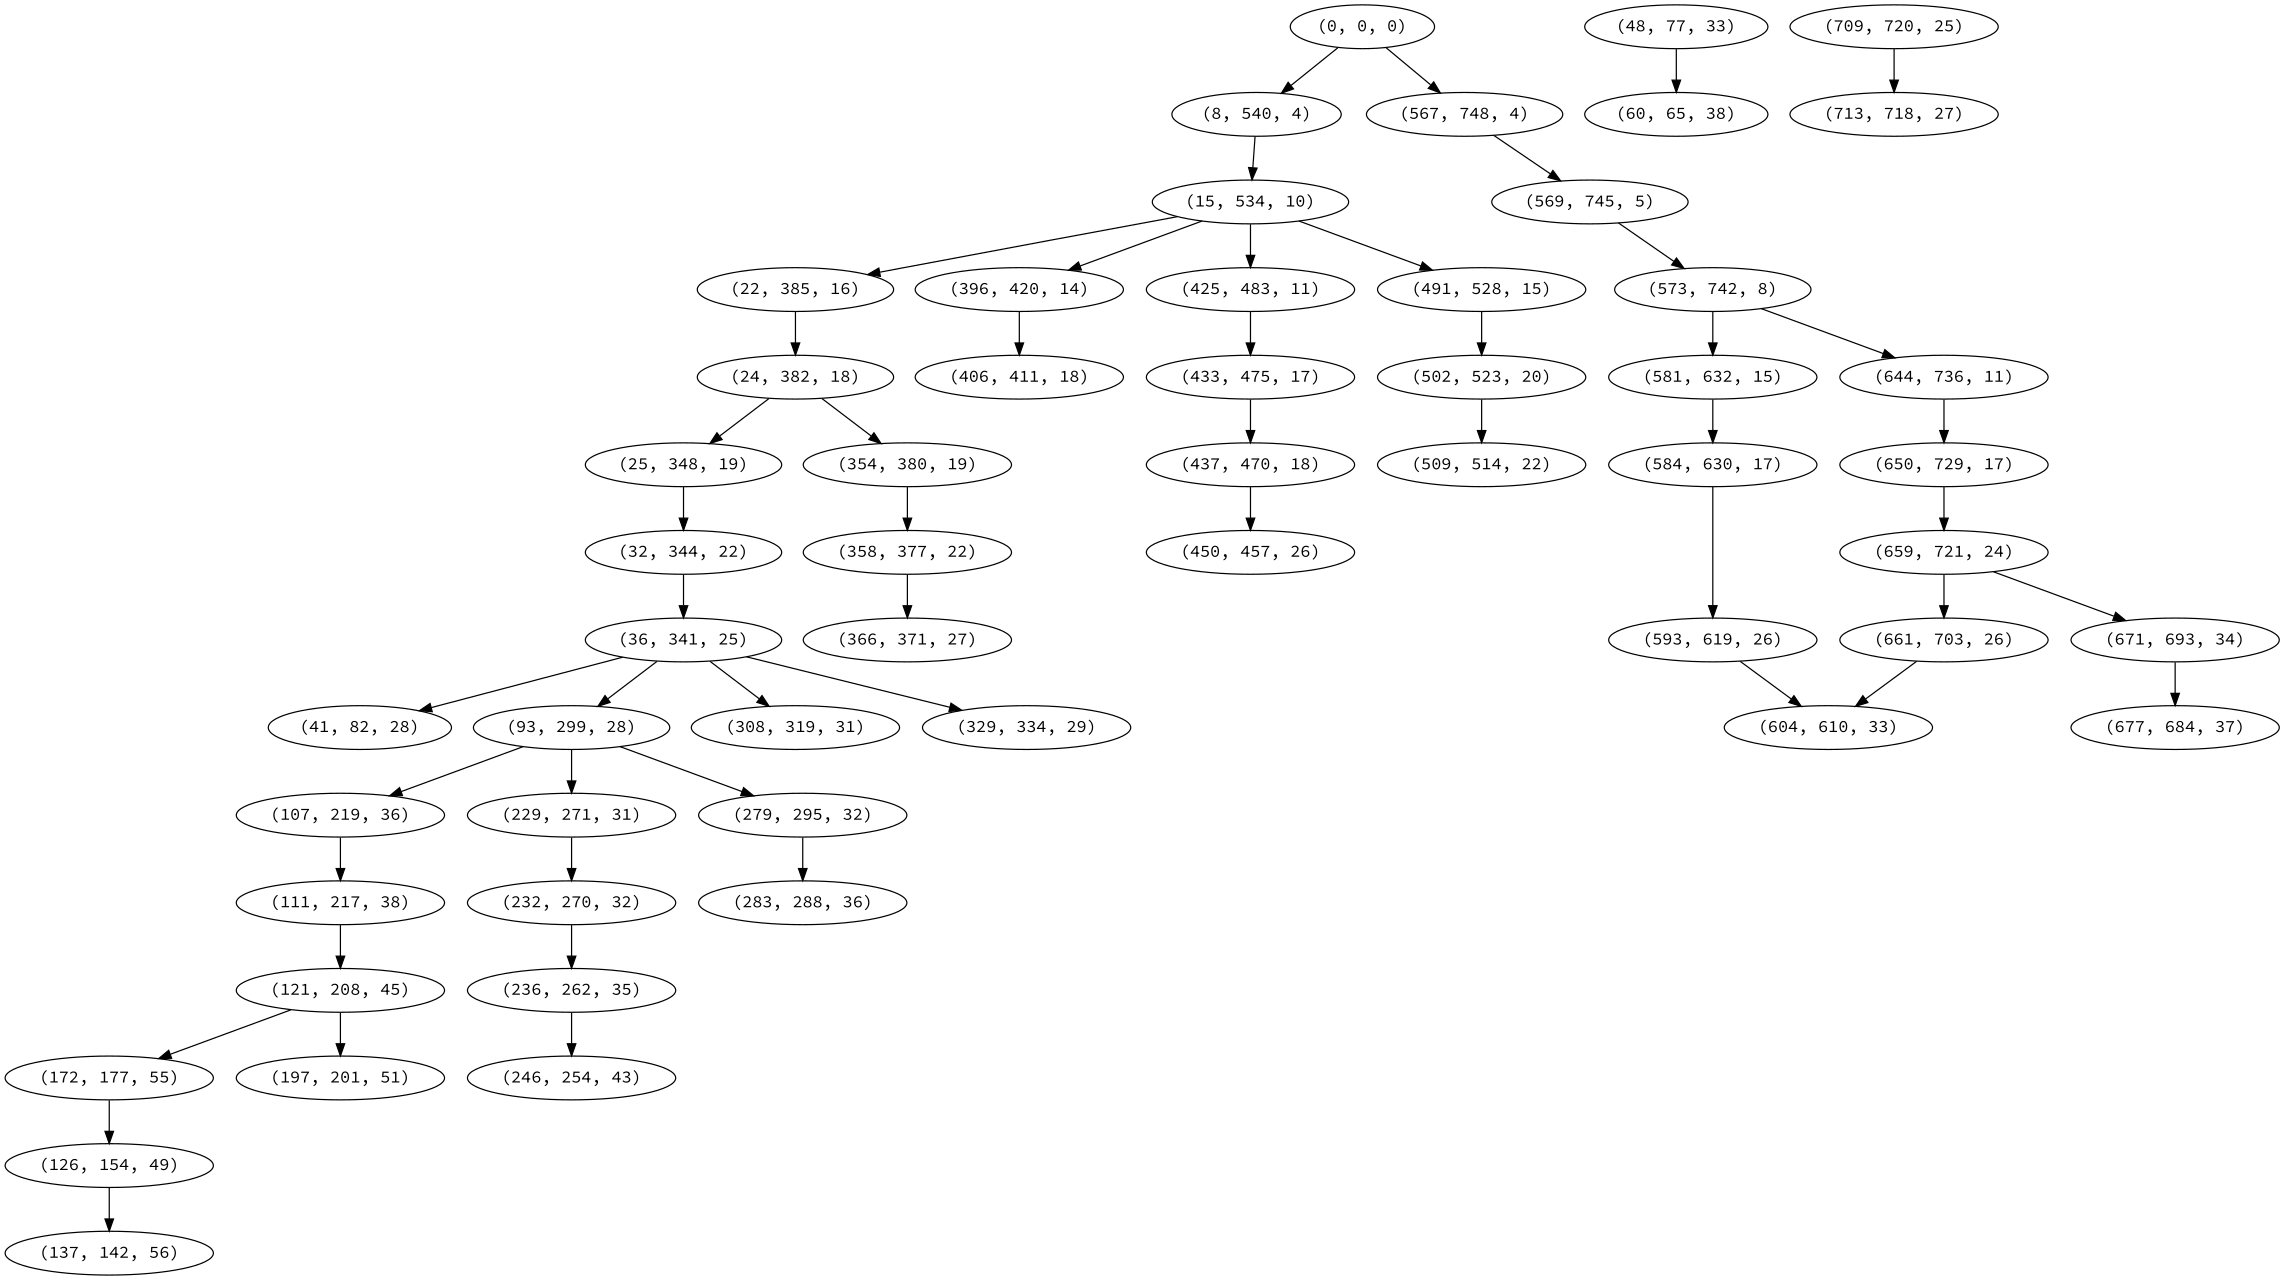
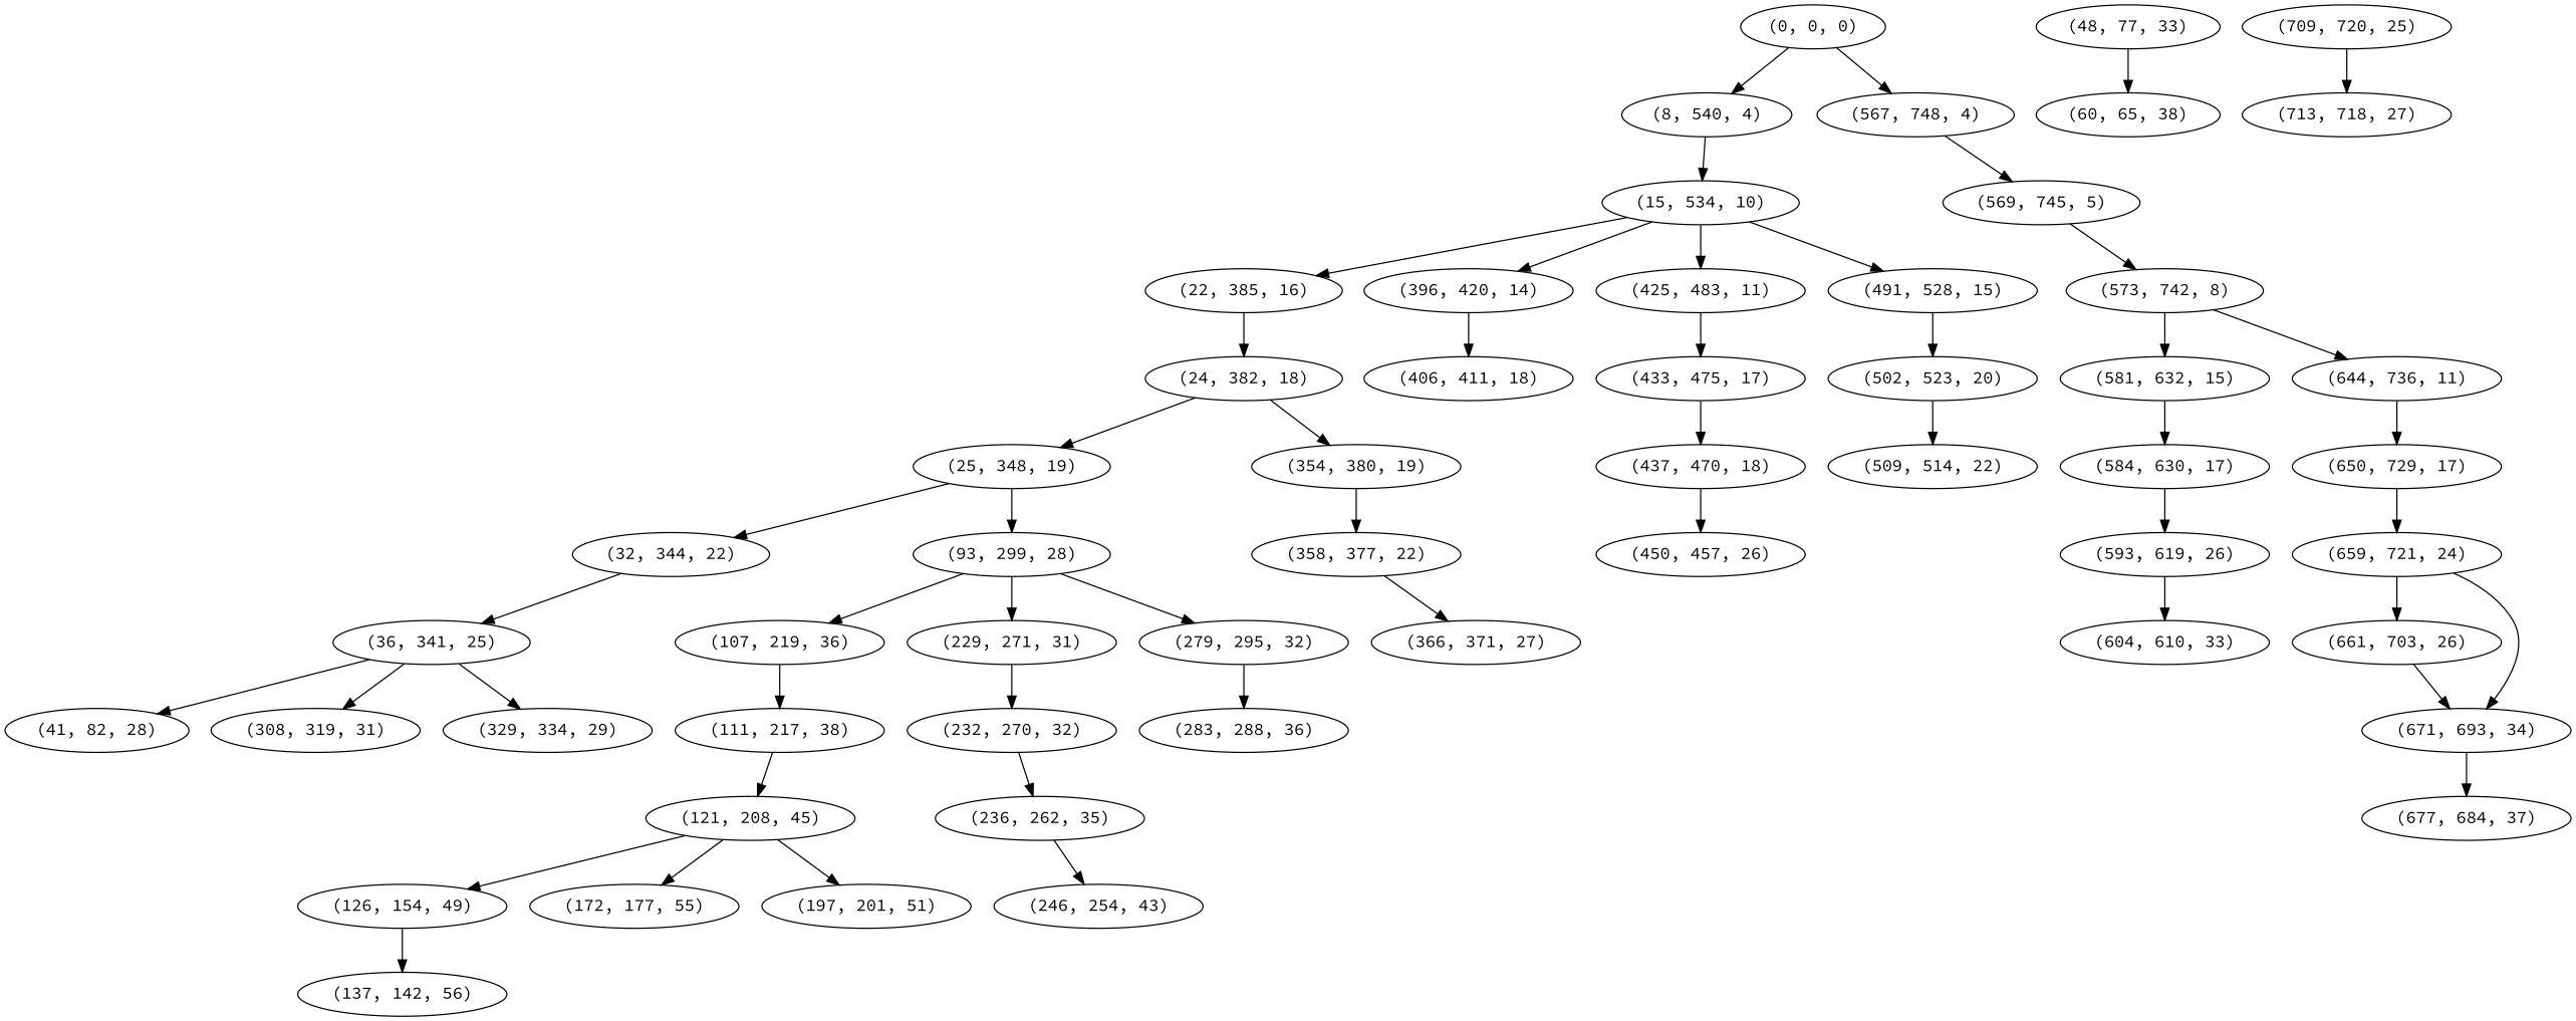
  digraph {
    fontname="Source Code Pro"
    node [fontname="Source Code Pro"]
    edge [fontname="Source Code Pro"]
    "(0, 0, 0)"
    "(8, 540, 4)"
    "(567, 748, 4)"
    "(15, 534, 10)"
    "(569, 745, 5)"
    "(22, 385, 16)"
    "(396, 420, 14)"
    "(425, 483, 11)"
    "(491, 528, 15)"
    "(24, 382, 18)"
    "(406, 411, 18)"
    "(433, 475, 17)"
    "(502, 523, 20)"
    "(25, 348, 19)"
    "(354, 380, 19)"
    "(32, 344, 22)"
    "(358, 377, 22)"
    "(36, 341, 25)"
    "(41, 82, 28)"
    "(93, 299, 28)"
    "(308, 319, 31)"
    "(329, 334, 29)"
    "(107, 219, 36)"
    "(229, 271, 31)"
    "(279, 295, 32)"
    "(48, 77, 33)"
    "(60, 65, 38)"
    "(111, 217, 38)"
    "(232, 270, 32)"
    "(283, 288, 36)"
    "(121, 208, 45)"
    "(126, 154, 49)"
    "(172, 177, 55)"
    "(197, 201, 51)"
    "(137, 142, 56)"
    "(236, 262, 35)"
    "(246, 254, 43)"
    "(366, 371, 27)"
    "(437, 470, 18)"
    "(450, 457, 26)"
    "(509, 514, 22)"
    "(573, 742, 8)"
    "(581, 632, 15)"
    "(644, 736, 11)"
    "(584, 630, 17)"
    "(650, 729, 17)"
    "(593, 619, 26)"
    "(604, 610, 33)"
    "(659, 721, 24)"
    "(661, 703, 26)"
    "(671, 693, 34)"
    "(709, 720, 25)"
    "(713, 718, 27)"
    "(677, 684, 37)"
    "(0, 0, 0)" -> "(8, 540, 4)"
    "(0, 0, 0)" -> "(567, 748, 4)"
    "(8, 540, 4)" -> "(15, 534, 10)"
    "(567, 748, 4)" -> "(569, 745, 5)"
    "(15, 534, 10)" -> "(22, 385, 16)"
    "(15, 534, 10)" -> "(396, 420, 14)"
    "(15, 534, 10)" -> "(425, 483, 11)"
    "(15, 534, 10)" -> "(491, 528, 15)"
    "(569, 745, 5)" -> "(573, 742, 8)"
    "(22, 385, 16)" -> "(24, 382, 18)"
    "(396, 420, 14)" -> "(406, 411, 18)"
    "(425, 483, 11)" -> "(433, 475, 17)"
    "(491, 528, 15)" -> "(502, 523, 20)"
    "(24, 382, 18)" -> "(25, 348, 19)"
    "(24, 382, 18)" -> "(354, 380, 19)"
    "(433, 475, 17)" -> "(437, 470, 18)"
    "(502, 523, 20)" -> "(509, 514, 22)"
    "(25, 348, 19)" -> "(32, 344, 22)"
    "(354, 380, 19)" -> "(358, 377, 22)"
    "(32, 344, 22)" -> "(36, 341, 25)"
    "(358, 377, 22)" -> "(366, 371, 27)"
    "(36, 341, 25)" -> "(41, 82, 28)"
-   "(36, 341, 25)" -> "(93, 299, 28)"
+   "(25, 348, 19)" -> "(93, 299, 28)"
    "(36, 341, 25)" -> "(308, 319, 31)"
    "(36, 341, 25)" -> "(329, 334, 29)"
    "(93, 299, 28)" -> "(107, 219, 36)"
    "(93, 299, 28)" -> "(229, 271, 31)"
    "(93, 299, 28)" -> "(279, 295, 32)"
    "(107, 219, 36)" -> "(111, 217, 38)"
    "(229, 271, 31)" -> "(232, 270, 32)"
    "(279, 295, 32)" -> "(283, 288, 36)"
    "(48, 77, 33)" -> "(60, 65, 38)"
    "(111, 217, 38)" -> "(121, 208, 45)"
    "(232, 270, 32)" -> "(236, 262, 35)"
-   "(172, 177, 55)" -> "(126, 154, 49)"
+   "(121, 208, 45)" -> "(126, 154, 49)"
    "(121, 208, 45)" -> "(172, 177, 55)"
    "(121, 208, 45)" -> "(197, 201, 51)"
    "(126, 154, 49)" -> "(137, 142, 56)"
    "(236, 262, 35)" -> "(246, 254, 43)"
    "(437, 470, 18)" -> "(450, 457, 26)"
    "(573, 742, 8)" -> "(581, 632, 15)"
    "(573, 742, 8)" -> "(644, 736, 11)"
    "(581, 632, 15)" -> "(584, 630, 17)"
    "(644, 736, 11)" -> "(650, 729, 17)"
    "(584, 630, 17)" -> "(593, 619, 26)"
    "(650, 729, 17)" -> "(659, 721, 24)"
    "(593, 619, 26)" -> "(604, 610, 33)"
    "(659, 721, 24)" -> "(661, 703, 26)"
    "(659, 721, 24)" -> "(671, 693, 34)"
-   "(661, 703, 26)" -> "(604, 610, 33)"
+   "(661, 703, 26)" -> "(671, 693, 34)"
    "(671, 693, 34)" -> "(677, 684, 37)"
    "(709, 720, 25)" -> "(713, 718, 27)"
  }
